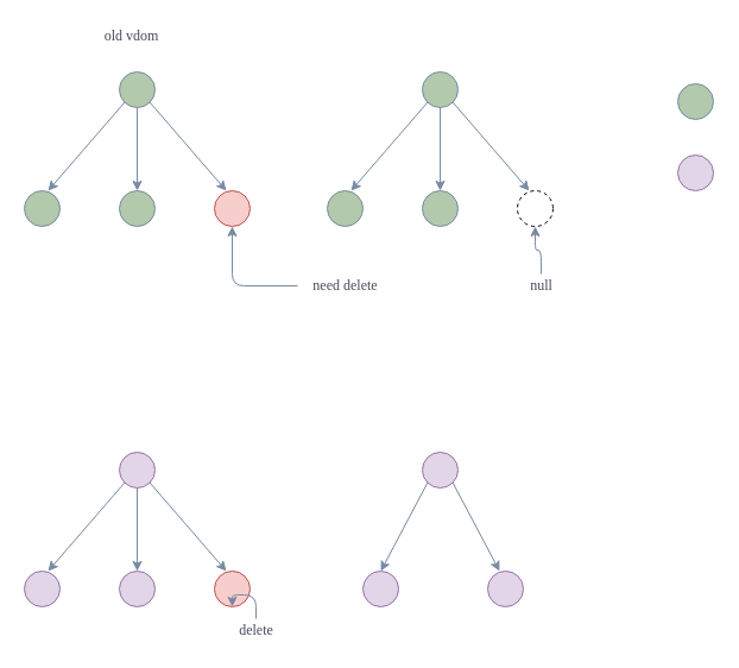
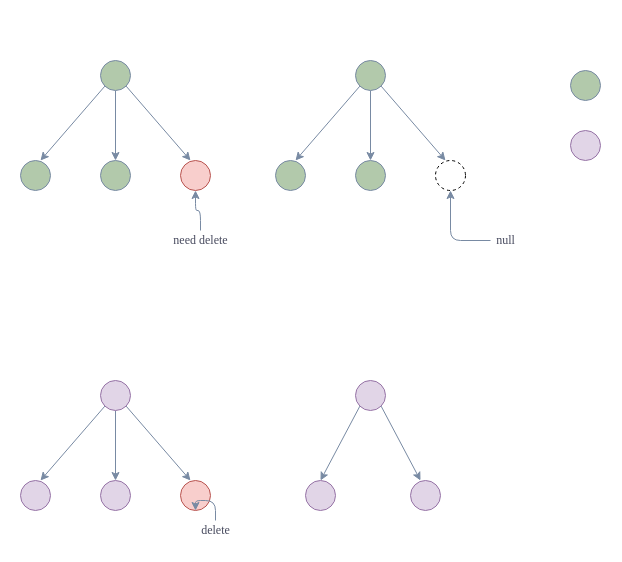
  <mxCell id="0" />
  <mxCell id="1" parent="0" />
  <mxCell id="2" value="" style="ellipse;whiteSpace=wrap;html=1;aspect=fixed;fillColor=#B2C9AB;strokeColor=#788AA3;fontColor=#46495D;fontFamily=Comic Sans MS;" vertex="1" parent="1"><mxGeometry x="100" y="160" width="30" height="30" as="geometry" /></mxCell>
  <mxCell id="3" value="" style="ellipse;whiteSpace=wrap;html=1;aspect=fixed;fillColor=#f8cecc;strokeColor=#b85450;fontFamily=Comic Sans MS;" vertex="1" parent="1"><mxGeometry x="180" y="160" width="30" height="30" as="geometry" /></mxCell>
  <mxCell id="4" value="" style="ellipse;whiteSpace=wrap;html=1;aspect=fixed;fillColor=#B2C9AB;strokeColor=#788AA3;fontColor=#46495D;fontFamily=Comic Sans MS;" vertex="1" parent="1"><mxGeometry x="20" y="160" width="30" height="30" as="geometry" /></mxCell>
  <mxCell id="5" value="" style="endArrow=classic;html=1;fontColor=#46495D;strokeColor=#788AA3;fillColor=#B2C9AB;exitX=0;exitY=1;exitDx=0;exitDy=0;fontFamily=Comic Sans MS;" edge="1" source="8" parent="1"><mxGeometry width="50" height="50" relative="1" as="geometry"><mxPoint x="80" y="100" as="sourcePoint" /><mxPoint x="40" y="160" as="targetPoint" /></mxGeometry></mxCell>
  <mxCell id="6" value="" style="endArrow=classic;html=1;fontColor=#46495D;strokeColor=#788AA3;fillColor=#B2C9AB;exitX=0.5;exitY=1;exitDx=0;exitDy=0;entryX=0.5;entryY=0;entryDx=0;entryDy=0;fontFamily=Comic Sans MS;" edge="1" source="8" target="2" parent="1"><mxGeometry width="50" height="50" relative="1" as="geometry"><mxPoint x="110" y="85" as="sourcePoint" /><mxPoint x="50" y="170" as="targetPoint" /></mxGeometry></mxCell>
  <mxCell id="7" value="" style="endArrow=classic;html=1;fontColor=#46495D;strokeColor=#788AA3;fillColor=#B2C9AB;exitX=1;exitY=1;exitDx=0;exitDy=0;fontFamily=Comic Sans MS;" edge="1" source="8" parent="1"><mxGeometry width="50" height="50" relative="1" as="geometry"><mxPoint x="125" y="100" as="sourcePoint" /><mxPoint x="190" y="160" as="targetPoint" /></mxGeometry></mxCell>
  <mxCell id="8" value="" style="ellipse;whiteSpace=wrap;html=1;aspect=fixed;fillColor=#B2C9AB;strokeColor=#788AA3;fontColor=#46495D;fontFamily=Comic Sans MS;" vertex="1" parent="1"><mxGeometry x="100" y="60" width="30" height="30" as="geometry" /></mxCell>
- <mxCell id="9" value="old vdom" style="text;html=1;align=center;verticalAlign=middle;resizable=0;points=[];autosize=1;strokeColor=none;fontColor=#46495D;fontFamily=Comic Sans MS;" vertex="1" parent="1"><mxGeometry x="80" y="20" width="60" height="20" as="geometry" /></mxCell>
  <mxCell id="10" value="" style="ellipse;whiteSpace=wrap;html=1;aspect=fixed;fillColor=#e1d5e7;strokeColor=#9673a6;fontFamily=Comic Sans MS;" vertex="1" parent="1"><mxGeometry x="410" y="480" width="30" height="30" as="geometry" /></mxCell>
  <mxCell id="11" value="" style="ellipse;whiteSpace=wrap;html=1;aspect=fixed;fillColor=#e1d5e7;strokeColor=#9673a6;fontFamily=Comic Sans MS;" vertex="1" parent="1"><mxGeometry x="355" y="380" width="30" height="30" as="geometry" /></mxCell>
  <mxCell id="12" value="" style="ellipse;whiteSpace=wrap;html=1;aspect=fixed;fillColor=#e1d5e7;strokeColor=#9673a6;fontFamily=Comic Sans MS;" vertex="1" parent="1"><mxGeometry x="305" y="480" width="30" height="30" as="geometry" /></mxCell>
  <mxCell id="13" value="" style="endArrow=classic;html=1;fontColor=#46495D;strokeColor=#788AA3;fillColor=#B2C9AB;exitX=0;exitY=1;exitDx=0;exitDy=0;fontFamily=Comic Sans MS;entryX=0.5;entryY=0;entryDx=0;entryDy=0;" edge="1" source="11" target="12" parent="1"><mxGeometry width="50" height="50" relative="1" as="geometry"><mxPoint x="340" y="420" as="sourcePoint" /><mxPoint x="300" y="480" as="targetPoint" /></mxGeometry></mxCell>
  <mxCell id="14" value="" style="endArrow=classic;html=1;fontColor=#46495D;strokeColor=#788AA3;fillColor=#B2C9AB;exitX=1;exitY=1;exitDx=0;exitDy=0;fontFamily=Comic Sans MS;" edge="1" source="11" parent="1"><mxGeometry width="50" height="50" relative="1" as="geometry"><mxPoint x="370" y="405" as="sourcePoint" /><mxPoint x="420" y="480" as="targetPoint" /></mxGeometry></mxCell>
  <mxCell id="15" value="" style="ellipse;whiteSpace=wrap;html=1;aspect=fixed;fillColor=#e1d5e7;strokeColor=#9673a6;fontFamily=Comic Sans MS;" vertex="1" parent="1"><mxGeometry x="100" y="480" width="30" height="30" as="geometry" /></mxCell>
  <mxCell id="16" value="" style="ellipse;whiteSpace=wrap;html=1;aspect=fixed;fillColor=#f8cecc;strokeColor=#b85450;fontFamily=Comic Sans MS;" vertex="1" parent="1"><mxGeometry x="180" y="480" width="30" height="30" as="geometry" /></mxCell>
  <mxCell id="17" value="" style="ellipse;whiteSpace=wrap;html=1;aspect=fixed;fillColor=#e1d5e7;strokeColor=#9673a6;fontFamily=Comic Sans MS;" vertex="1" parent="1"><mxGeometry x="20" y="480" width="30" height="30" as="geometry" /></mxCell>
  <mxCell id="18" value="" style="endArrow=classic;html=1;fontColor=#46495D;strokeColor=#788AA3;fillColor=#B2C9AB;exitX=0;exitY=1;exitDx=0;exitDy=0;fontFamily=Comic Sans MS;" edge="1" source="21" parent="1"><mxGeometry width="50" height="50" relative="1" as="geometry"><mxPoint x="80" y="420" as="sourcePoint" /><mxPoint x="40" y="480" as="targetPoint" /></mxGeometry></mxCell>
  <mxCell id="19" value="" style="endArrow=classic;html=1;fontColor=#46495D;strokeColor=#788AA3;fillColor=#B2C9AB;exitX=0.5;exitY=1;exitDx=0;exitDy=0;entryX=0.5;entryY=0;entryDx=0;entryDy=0;fontFamily=Comic Sans MS;" edge="1" source="21" target="15" parent="1"><mxGeometry width="50" height="50" relative="1" as="geometry"><mxPoint x="110" y="405" as="sourcePoint" /><mxPoint x="50" y="490" as="targetPoint" /></mxGeometry></mxCell>
  <mxCell id="20" value="" style="endArrow=classic;html=1;fontColor=#46495D;strokeColor=#788AA3;fillColor=#B2C9AB;exitX=1;exitY=1;exitDx=0;exitDy=0;fontFamily=Comic Sans MS;" edge="1" source="21" parent="1"><mxGeometry width="50" height="50" relative="1" as="geometry"><mxPoint x="125" y="420" as="sourcePoint" /><mxPoint x="190" y="480" as="targetPoint" /></mxGeometry></mxCell>
  <mxCell id="21" value="" style="ellipse;whiteSpace=wrap;html=1;aspect=fixed;fillColor=#e1d5e7;strokeColor=#9673a6;fontFamily=Comic Sans MS;" vertex="1" parent="1"><mxGeometry x="100" y="380" width="30" height="30" as="geometry" /></mxCell>
  <mxCell id="22" value="" style="edgeStyle=orthogonalEdgeStyle;curved=0;rounded=1;sketch=0;orthogonalLoop=1;jettySize=auto;html=1;fontFamily=Comic Sans MS;fontColor=#46495D;strokeColor=#788AA3;fillColor=#B2C9AB;" edge="1" source="23" target="16" parent="1"><mxGeometry relative="1" as="geometry" /></mxCell>
  <mxCell id="23" value="delete" style="text;html=1;align=center;verticalAlign=middle;resizable=0;points=[];autosize=1;strokeColor=none;fontFamily=Comic Sans MS;fontColor=#46495D;" vertex="1" parent="1"><mxGeometry x="190" y="520" width="50" height="20" as="geometry" /></mxCell>
  <mxCell id="24" value="" style="ellipse;whiteSpace=wrap;html=1;aspect=fixed;fillColor=#B2C9AB;strokeColor=#788AA3;fontColor=#46495D;fontFamily=Comic Sans MS;" vertex="1" parent="1"><mxGeometry x="570" y="70" width="30" height="30" as="geometry" /></mxCell>
  <mxCell id="25" value="" style="ellipse;whiteSpace=wrap;html=1;aspect=fixed;fillColor=#e1d5e7;strokeColor=#9673a6;fontFamily=Comic Sans MS;" vertex="1" parent="1"><mxGeometry x="570" y="130" width="30" height="30" as="geometry" /></mxCell>
  <mxCell id="26" value="" style="ellipse;whiteSpace=wrap;html=1;aspect=fixed;fillColor=#B2C9AB;strokeColor=#788AA3;fontColor=#46495D;fontFamily=Comic Sans MS;" vertex="1" parent="1"><mxGeometry x="355" y="160" width="30" height="30" as="geometry" /></mxCell>
  <mxCell id="27" value="" style="ellipse;whiteSpace=wrap;html=1;aspect=fixed;fontFamily=Comic Sans MS;dashed=1;" vertex="1" parent="1"><mxGeometry x="435" y="160" width="30" height="30" as="geometry" /></mxCell>
  <mxCell id="28" value="" style="endArrow=classic;html=1;fontColor=#46495D;strokeColor=#788AA3;fillColor=#B2C9AB;exitX=0;exitY=1;exitDx=0;exitDy=0;fontFamily=Comic Sans MS;" edge="1" source="31" parent="1"><mxGeometry width="50" height="50" relative="1" as="geometry"><mxPoint x="335" y="100" as="sourcePoint" /><mxPoint x="295" y="160" as="targetPoint" /></mxGeometry></mxCell>
  <mxCell id="29" value="" style="endArrow=classic;html=1;fontColor=#46495D;strokeColor=#788AA3;fillColor=#B2C9AB;exitX=0.5;exitY=1;exitDx=0;exitDy=0;entryX=0.5;entryY=0;entryDx=0;entryDy=0;fontFamily=Comic Sans MS;" edge="1" source="31" target="26" parent="1"><mxGeometry width="50" height="50" relative="1" as="geometry"><mxPoint x="365" y="85" as="sourcePoint" /><mxPoint x="305" y="170" as="targetPoint" /></mxGeometry></mxCell>
  <mxCell id="30" value="" style="endArrow=classic;html=1;fontColor=#46495D;strokeColor=#788AA3;fillColor=#B2C9AB;exitX=1;exitY=1;exitDx=0;exitDy=0;fontFamily=Comic Sans MS;" edge="1" source="31" parent="1"><mxGeometry width="50" height="50" relative="1" as="geometry"><mxPoint x="380" y="100" as="sourcePoint" /><mxPoint x="445" y="160" as="targetPoint" /></mxGeometry></mxCell>
  <mxCell id="31" value="" style="ellipse;whiteSpace=wrap;html=1;aspect=fixed;fillColor=#B2C9AB;strokeColor=#788AA3;fontColor=#46495D;fontFamily=Comic Sans MS;" vertex="1" parent="1"><mxGeometry x="355" y="60" width="30" height="30" as="geometry" /></mxCell>
  <mxCell id="32" value="" style="ellipse;whiteSpace=wrap;html=1;aspect=fixed;fillColor=#B2C9AB;strokeColor=#788AA3;fontColor=#46495D;fontFamily=Comic Sans MS;" vertex="1" parent="1"><mxGeometry x="275" y="160" width="30" height="30" as="geometry" /></mxCell>
  <mxCell id="33" value="" style="edgeStyle=orthogonalEdgeStyle;curved=0;rounded=1;sketch=0;orthogonalLoop=1;jettySize=auto;html=1;fontFamily=Comic Sans MS;fontColor=#46495D;strokeColor=#788AA3;fillColor=#B2C9AB;" edge="1" parent="1" source="34" target="27"><mxGeometry relative="1" as="geometry" /></mxCell>
- <mxCell id="34" value="null" style="text;html=1;align=center;verticalAlign=middle;resizable=0;points=[];autosize=1;strokeColor=none;fontFamily=Comic Sans MS;fontColor=#46495D;" vertex="1" parent="1"><mxGeometry x="440" y="230" width="30" height="20" as="geometry" /></mxCell>
+ <mxCell id="34" value="null" style="text;html=1;align=center;verticalAlign=middle;resizable=0;points=[];autosize=1;strokeColor=none;fontFamily=Comic Sans MS;fontColor=#46495D;" vertex="1" parent="1"><mxGeometry x="490" y="230" width="30" height="20" as="geometry" /></mxCell>
  <mxCell id="35" style="edgeStyle=orthogonalEdgeStyle;curved=0;rounded=1;sketch=0;orthogonalLoop=1;jettySize=auto;html=1;entryX=0.5;entryY=1;entryDx=0;entryDy=0;fontFamily=Comic Sans MS;fontColor=#46495D;strokeColor=#788AA3;fillColor=#B2C9AB;" edge="1" parent="1" source="36" target="3"><mxGeometry relative="1" as="geometry" /></mxCell>
- <mxCell id="36" value="need delete" style="text;html=1;align=center;verticalAlign=middle;resizable=0;points=[];autosize=1;strokeColor=none;fontFamily=Comic Sans MS;fontColor=#46495D;" vertex="1" parent="1"><mxGeometry x="250" y="230" width="80" height="20" as="geometry" /></mxCell>
+ <mxCell id="36" value="need delete" style="text;html=1;align=center;verticalAlign=middle;resizable=0;points=[];autosize=1;strokeColor=none;fontFamily=Comic Sans MS;fontColor=#46495D;" vertex="1" parent="1"><mxGeometry x="160" y="230" width="80" height="20" as="geometry" /></mxCell>
